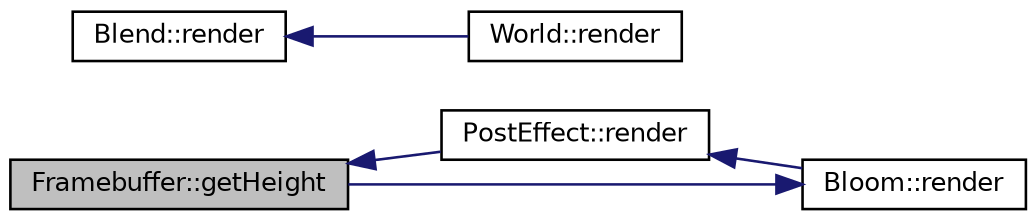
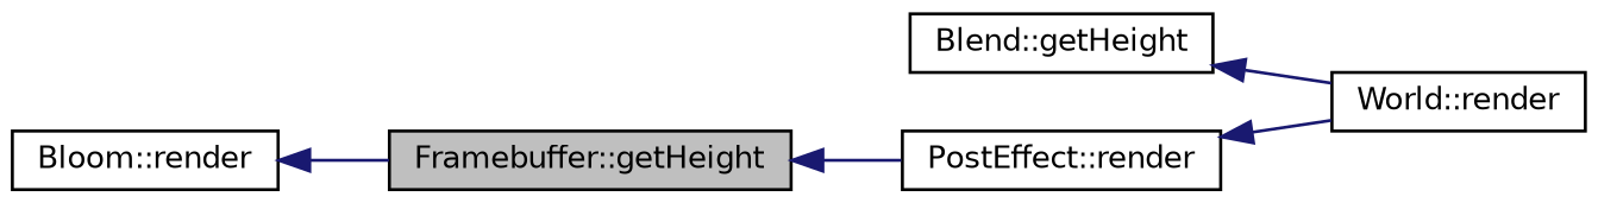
  digraph {
    rankdir=LR
    node [color=black fillcolor=white fontname=Helvetica fontsize=10 shape=record style=filled]
    edge [color=midnightblue dir=back fontname=Helvetica fontsize=10 labelfontname=Helvetica labelfontsize=10 style=solid]
    n1 [fillcolor=grey75 fontcolor=black height=0.2 label="Framebuffer::getHeight" width=0.4]
    n2 [height=0.2 label="PostEffect::render" width=0.4]
    n3 [height=0.2 label="Bloom::render" width=0.4]
-   n4 [height=0.2 label="Blend::render" width=0.4]
+   n4 [height=0.2 label="Blend::getHeight" width=0.4]
    n5 [height=0.2 label="World::render" width=0.4]
    n1 -> n2
-   n2 -> n3
+   n2 -> n5
    n3 -> n1
    n4 -> n5
  }
